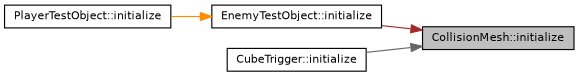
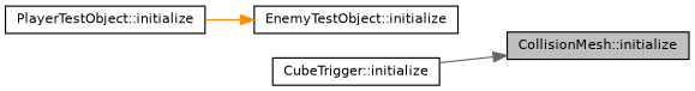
  digraph {
    rankdir=RL
    node [color=black fillcolor=white fontname=Helvetica fontsize=10 shape=record style=filled]
    edge [dir=back fontname=Helvetica fontsize=10 labelfontname=Helvetica labelfontsize=10 style=solid]
    n1 [fillcolor=grey75 fontcolor=black height=0.2 label="CollisionMesh::initialize" width=0.4]
    n2 [height=0.2 label="EnemyTestObject::initialize" width=0.4]
    n3 [height=0.2 label="CubeTrigger::initialize" width=0.4]
    n4 [height=0.2 label="PlayerTestObject::initialize" width=0.4]
-   n1 -> n2 [color=brown]
    n1 -> n3 [color=gray40]
    n2 -> n4 [color=darkorange]
  }
